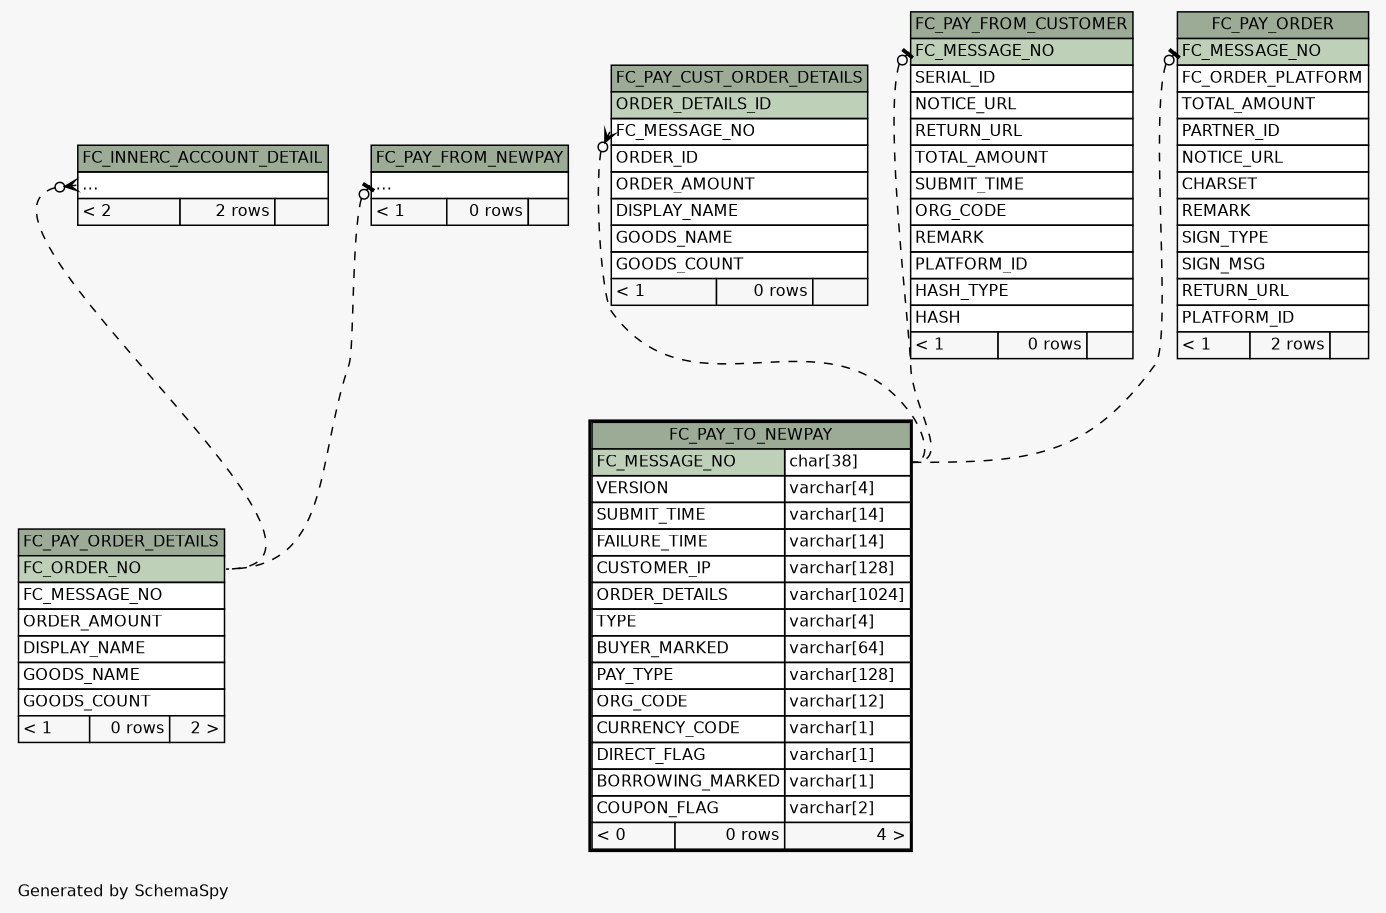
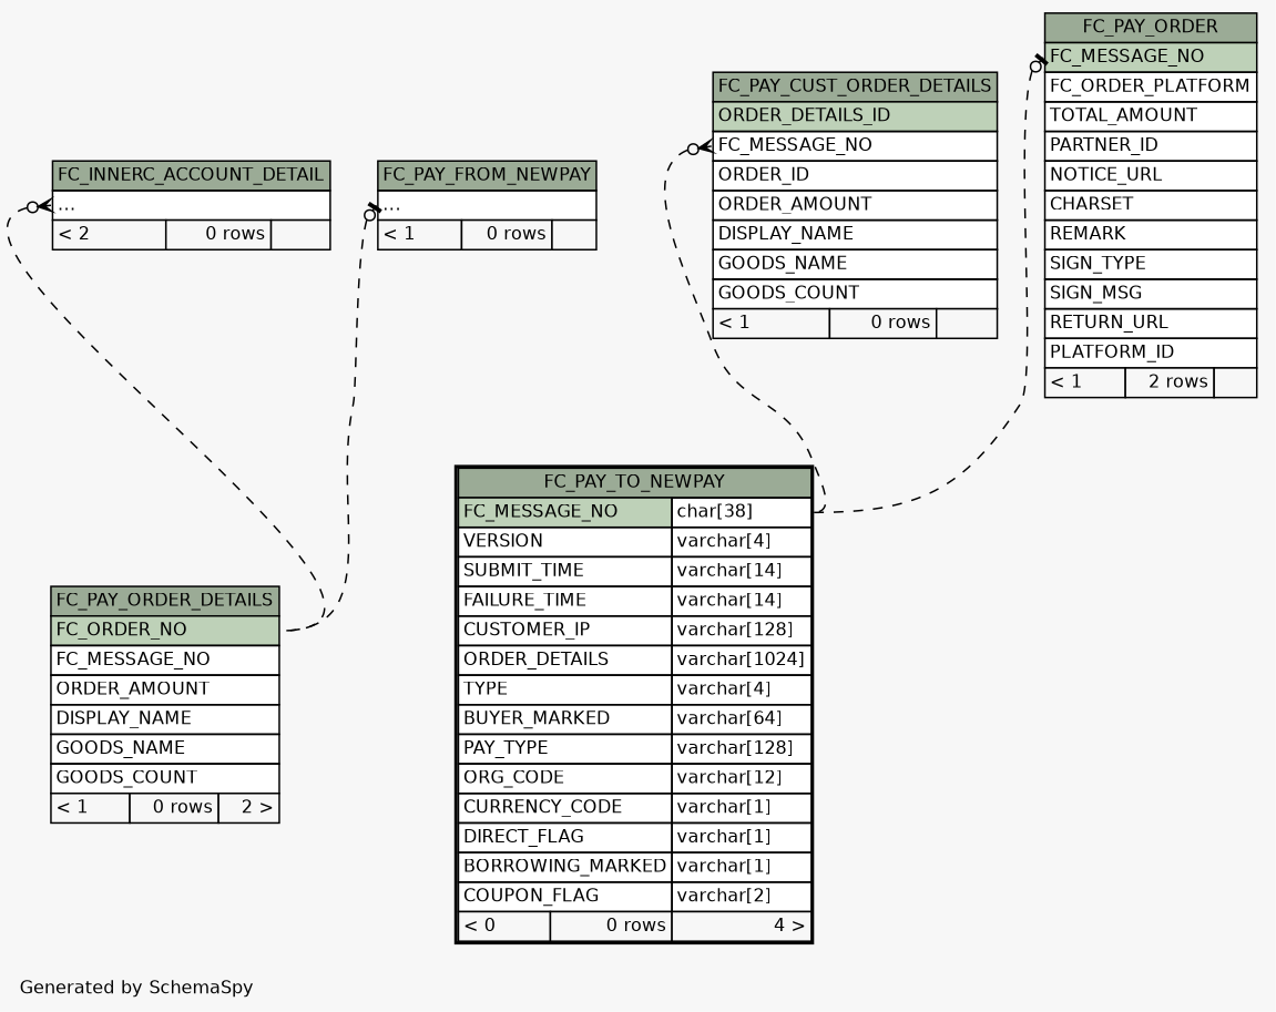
  digraph {
    bgcolor="#f7f7f7"
    fontname=Helvetica
    fontsize=11
    label="\nGenerated by SchemaSpy"
    labeljust=l
    nodesep=0.18
    rankdir=TB
    ranksep=0.46
    node [fontname=Helvetica fontsize=11 shape=plaintext]
    edge [arrowhead=none arrowsize=0.8 arrowtail=teeodot dir=back headport="FC_MESSAGE_NO.type:e" style=dashed tailport="FC_MESSAGE_NO:w"]
-   n1 [label=<     <TABLE BORDER="0" CELLBORDER="1" CELLSPACING="0" BGCOLOR="#ffffff">       <TR><TD COLSPAN="3" BGCOLOR="#9bab96" ALIGN="CENTER">FC_INNERC_ACCOUNT_DETAIL</TD></TR>       <TR><TD PORT="elipses" COLSPAN="3" ALIGN="LEFT">...</TD></TR>       <TR><TD ALIGN="LEFT" BGCOLOR="#f7f7f7">&lt; 2</TD><TD ALIGN="RIGHT" BGCOLOR="#f7f7f7">2 rows</TD><TD ALIGN="RIGHT" BGCOLOR="#f7f7f7">  </TD></TR>     </TABLE>>]
+   n1 [label=<     <TABLE BORDER="0" CELLBORDER="1" CELLSPACING="0" BGCOLOR="#ffffff">       <TR><TD COLSPAN="3" BGCOLOR="#9bab96" ALIGN="CENTER">FC_INNERC_ACCOUNT_DETAIL</TD></TR>       <TR><TD PORT="elipses" COLSPAN="3" ALIGN="LEFT">...</TD></TR>       <TR><TD ALIGN="LEFT" BGCOLOR="#f7f7f7">&lt; 2</TD><TD ALIGN="RIGHT" BGCOLOR="#f7f7f7">0 rows</TD><TD ALIGN="RIGHT" BGCOLOR="#f7f7f7">  </TD></TR>     </TABLE>>]
    n2 [label=<     <TABLE BORDER="0" CELLBORDER="1" CELLSPACING="0" BGCOLOR="#ffffff">       <TR><TD COLSPAN="3" BGCOLOR="#9bab96" ALIGN="CENTER">FC_PAY_ORDER_DETAILS</TD></TR>       <TR><TD PORT="FC_ORDER_NO" COLSPAN="3" BGCOLOR="#bed1b8" ALIGN="LEFT">FC_ORDER_NO</TD></TR>       <TR><TD PORT="FC_MESSAGE_NO" COLSPAN="3" ALIGN="LEFT">FC_MESSAGE_NO</TD></TR>       <TR><TD PORT="ORDER_AMOUNT" COLSPAN="3" ALIGN="LEFT">ORDER_AMOUNT</TD></TR>       <TR><TD PORT="DISPLAY_NAME" COLSPAN="3" ALIGN="LEFT">DISPLAY_NAME</TD></TR>       <TR><TD PORT="GOODS_NAME" COLSPAN="3" ALIGN="LEFT">GOODS_NAME</TD></TR>       <TR><TD PORT="GOODS_COUNT" COLSPAN="3" ALIGN="LEFT">GOODS_COUNT</TD></TR>       <TR><TD ALIGN="LEFT" BGCOLOR="#f7f7f7">&lt; 1</TD><TD ALIGN="RIGHT" BGCOLOR="#f7f7f7">0 rows</TD><TD ALIGN="RIGHT" BGCOLOR="#f7f7f7">2 &gt;</TD></TR>     </TABLE>>]
    n3 [label=<     <TABLE BORDER="2" CELLBORDER="1" CELLSPACING="0" BGCOLOR="#ffffff">       <TR><TD COLSPAN="3" BGCOLOR="#9bab96" ALIGN="CENTER">FC_PAY_TO_NEWPAY</TD></TR>       <TR><TD PORT="FC_MESSAGE_NO" COLSPAN="2" BGCOLOR="#bed1b8" ALIGN="LEFT">FC_MESSAGE_NO</TD><TD PORT="FC_MESSAGE_NO.type" ALIGN="LEFT">char[38]</TD></TR>       <TR><TD PORT="VERSION" COLSPAN="2" ALIGN="LEFT">VERSION</TD><TD PORT="VERSION.type" ALIGN="LEFT">varchar[4]</TD></TR>       <TR><TD PORT="SUBMIT_TIME" COLSPAN="2" ALIGN="LEFT">SUBMIT_TIME</TD><TD PORT="SUBMIT_TIME.type" ALIGN="LEFT">varchar[14]</TD></TR>       <TR><TD PORT="FAILURE_TIME" COLSPAN="2" ALIGN="LEFT">FAILURE_TIME</TD><TD PORT="FAILURE_TIME.type" ALIGN="LEFT">varchar[14]</TD></TR>       <TR><TD PORT="CUSTOMER_IP" COLSPAN="2" ALIGN="LEFT">CUSTOMER_IP</TD><TD PORT="CUSTOMER_IP.type" ALIGN="LEFT">varchar[128]</TD></TR>       <TR><TD PORT="ORDER_DETAILS" COLSPAN="2" ALIGN="LEFT">ORDER_DETAILS</TD><TD PORT="ORDER_DETAILS.type" ALIGN="LEFT">varchar[1024]</TD></TR>       <TR><TD PORT="TYPE" COLSPAN="2" ALIGN="LEFT">TYPE</TD><TD PORT="TYPE.type" ALIGN="LEFT">varchar[4]</TD></TR>       <TR><TD PORT="BUYER_MARKED" COLSPAN="2" ALIGN="LEFT">BUYER_MARKED</TD><TD PORT="BUYER_MARKED.type" ALIGN="LEFT">varchar[64]</TD></TR>       <TR><TD PORT="PAY_TYPE" COLSPAN="2" ALIGN="LEFT">PAY_TYPE</TD><TD PORT="PAY_TYPE.type" ALIGN="LEFT">varchar[128]</TD></TR>       <TR><TD PORT="ORG_CODE" COLSPAN="2" ALIGN="LEFT">ORG_CODE</TD><TD PORT="ORG_CODE.type" ALIGN="LEFT">varchar[12]</TD></TR>       <TR><TD PORT="CURRENCY_CODE" COLSPAN="2" ALIGN="LEFT">CURRENCY_CODE</TD><TD PORT="CURRENCY_CODE.type" ALIGN="LEFT">varchar[1]</TD></TR>       <TR><TD PORT="DIRECT_FLAG" COLSPAN="2" ALIGN="LEFT">DIRECT_FLAG</TD><TD PORT="DIRECT_FLAG.type" ALIGN="LEFT">varchar[1]</TD></TR>       <TR><TD PORT="BORROWING_MARKED" COLSPAN="2" ALIGN="LEFT">BORROWING_MARKED</TD><TD PORT="BORROWING_MARKED.type" ALIGN="LEFT">varchar[1]</TD></TR>       <TR><TD PORT="COUPON_FLAG" COLSPAN="2" ALIGN="LEFT">COUPON_FLAG</TD><TD PORT="COUPON_FLAG.type" ALIGN="LEFT">varchar[2]</TD></TR>       <TR><TD ALIGN="LEFT" BGCOLOR="#f7f7f7">&lt; 0</TD><TD ALIGN="RIGHT" BGCOLOR="#f7f7f7">0 rows</TD><TD ALIGN="RIGHT" BGCOLOR="#f7f7f7">4 &gt;</TD></TR>     </TABLE>>]
    n4 [label=<     <TABLE BORDER="0" CELLBORDER="1" CELLSPACING="0" BGCOLOR="#ffffff">       <TR><TD COLSPAN="3" BGCOLOR="#9bab96" ALIGN="CENTER">FC_PAY_CUST_ORDER_DETAILS</TD></TR>       <TR><TD PORT="ORDER_DETAILS_ID" COLSPAN="3" BGCOLOR="#bed1b8" ALIGN="LEFT">ORDER_DETAILS_ID</TD></TR>       <TR><TD PORT="FC_MESSAGE_NO" COLSPAN="3" ALIGN="LEFT">FC_MESSAGE_NO</TD></TR>       <TR><TD PORT="ORDER_ID" COLSPAN="3" ALIGN="LEFT">ORDER_ID</TD></TR>       <TR><TD PORT="ORDER_AMOUNT" COLSPAN="3" ALIGN="LEFT">ORDER_AMOUNT</TD></TR>       <TR><TD PORT="DISPLAY_NAME" COLSPAN="3" ALIGN="LEFT">DISPLAY_NAME</TD></TR>       <TR><TD PORT="GOODS_NAME" COLSPAN="3" ALIGN="LEFT">GOODS_NAME</TD></TR>       <TR><TD PORT="GOODS_COUNT" COLSPAN="3" ALIGN="LEFT">GOODS_COUNT</TD></TR>       <TR><TD ALIGN="LEFT" BGCOLOR="#f7f7f7">&lt; 1</TD><TD ALIGN="RIGHT" BGCOLOR="#f7f7f7">0 rows</TD><TD ALIGN="RIGHT" BGCOLOR="#f7f7f7">  </TD></TR>     </TABLE>>]
-   n5 [label=<     <TABLE BORDER="0" CELLBORDER="1" CELLSPACING="0" BGCOLOR="#ffffff">       <TR><TD COLSPAN="3" BGCOLOR="#9bab96" ALIGN="CENTER">FC_PAY_FROM_CUSTOMER</TD></TR>       <TR><TD PORT="FC_MESSAGE_NO" COLSPAN="3" BGCOLOR="#bed1b8" ALIGN="LEFT">FC_MESSAGE_NO</TD></TR>       <TR><TD PORT="SERIAL_ID" COLSPAN="3" ALIGN="LEFT">SERIAL_ID</TD></TR>       <TR><TD PORT="NOTICE_URL" COLSPAN="3" ALIGN="LEFT">NOTICE_URL</TD></TR>       <TR><TD PORT="RETURN_URL" COLSPAN="3" ALIGN="LEFT">RETURN_URL</TD></TR>       <TR><TD PORT="TOTAL_AMOUNT" COLSPAN="3" ALIGN="LEFT">TOTAL_AMOUNT</TD></TR>       <TR><TD PORT="SUBMIT_TIME" COLSPAN="3" ALIGN="LEFT">SUBMIT_TIME</TD></TR>       <TR><TD PORT="ORG_CODE" COLSPAN="3" ALIGN="LEFT">ORG_CODE</TD></TR>       <TR><TD PORT="REMARK" COLSPAN="3" ALIGN="LEFT">REMARK</TD></TR>       <TR><TD PORT="PLATFORM_ID" COLSPAN="3" ALIGN="LEFT">PLATFORM_ID</TD></TR>       <TR><TD PORT="HASH_TYPE" COLSPAN="3" ALIGN="LEFT">HASH_TYPE</TD></TR>       <TR><TD PORT="HASH" COLSPAN="3" ALIGN="LEFT">HASH</TD></TR>       <TR><TD ALIGN="LEFT" BGCOLOR="#f7f7f7">&lt; 1</TD><TD ALIGN="RIGHT" BGCOLOR="#f7f7f7">0 rows</TD><TD ALIGN="RIGHT" BGCOLOR="#f7f7f7">  </TD></TR>     </TABLE>>]
    n6 [label=<     <TABLE BORDER="0" CELLBORDER="1" CELLSPACING="0" BGCOLOR="#ffffff">       <TR><TD COLSPAN="3" BGCOLOR="#9bab96" ALIGN="CENTER">FC_PAY_FROM_NEWPAY</TD></TR>       <TR><TD PORT="elipses" COLSPAN="3" ALIGN="LEFT">...</TD></TR>       <TR><TD ALIGN="LEFT" BGCOLOR="#f7f7f7">&lt; 1</TD><TD ALIGN="RIGHT" BGCOLOR="#f7f7f7">0 rows</TD><TD ALIGN="RIGHT" BGCOLOR="#f7f7f7">  </TD></TR>     </TABLE>>]
    n7 [label=<     <TABLE BORDER="0" CELLBORDER="1" CELLSPACING="0" BGCOLOR="#ffffff">       <TR><TD COLSPAN="3" BGCOLOR="#9bab96" ALIGN="CENTER">FC_PAY_ORDER</TD></TR>       <TR><TD PORT="FC_MESSAGE_NO" COLSPAN="3" BGCOLOR="#bed1b8" ALIGN="LEFT">FC_MESSAGE_NO</TD></TR>       <TR><TD PORT="FC_ORDER_PLATFORM" COLSPAN="3" ALIGN="LEFT">FC_ORDER_PLATFORM</TD></TR>       <TR><TD PORT="TOTAL_AMOUNT" COLSPAN="3" ALIGN="LEFT">TOTAL_AMOUNT</TD></TR>       <TR><TD PORT="PARTNER_ID" COLSPAN="3" ALIGN="LEFT">PARTNER_ID</TD></TR>       <TR><TD PORT="NOTICE_URL" COLSPAN="3" ALIGN="LEFT">NOTICE_URL</TD></TR>       <TR><TD PORT="CHARSET" COLSPAN="3" ALIGN="LEFT">CHARSET</TD></TR>       <TR><TD PORT="REMARK" COLSPAN="3" ALIGN="LEFT">REMARK</TD></TR>       <TR><TD PORT="SIGN_TYPE" COLSPAN="3" ALIGN="LEFT">SIGN_TYPE</TD></TR>       <TR><TD PORT="SIGN_MSG" COLSPAN="3" ALIGN="LEFT">SIGN_MSG</TD></TR>       <TR><TD PORT="RETURN_URL" COLSPAN="3" ALIGN="LEFT">RETURN_URL</TD></TR>       <TR><TD PORT="PLATFORM_ID" COLSPAN="3" ALIGN="LEFT">PLATFORM_ID</TD></TR>       <TR><TD ALIGN="LEFT" BGCOLOR="#f7f7f7">&lt; 1</TD><TD ALIGN="RIGHT" BGCOLOR="#f7f7f7">2 rows</TD><TD ALIGN="RIGHT" BGCOLOR="#f7f7f7">  </TD></TR>     </TABLE>>]
    n1 -> n2 [arrowtail=crowodot headport="FC_ORDER_NO:e" tailport="elipses:w"]
    n4 -> n3 [arrowtail=crowodot]
-   n5 -> n3
    n6 -> n2 [headport="FC_ORDER_NO:e" tailport="elipses:w"]
    n7 -> n3
  }
